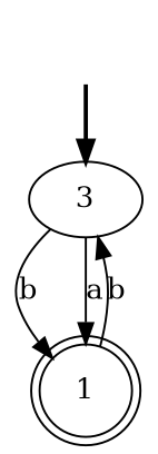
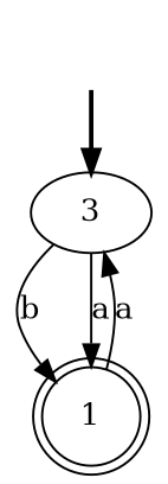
  digraph {
    fake [style=invisible]
    3 [root=true]
    1 [shape=doublecircle]
    fake -> 3 [style=bold]
    3 -> 1 [label=b]
    3 -> 1 [label=a]
-   1 -> 3 [label=b]
+   1 -> 3 [label=a]
  }
